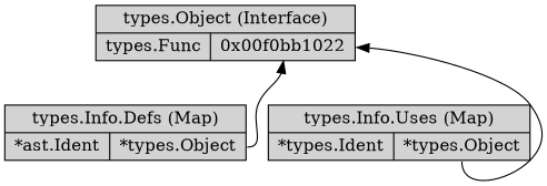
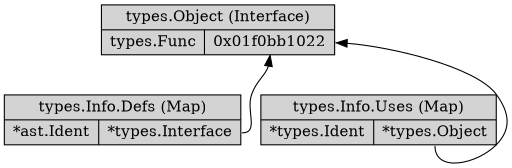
  digraph {
    rankdir=BT
    node [fillcolor=lightgrey shape=record style=filled]
    edge [tailport=f2]
-   n1 [label="{<f0>types.Object (Interface)|{<f1>types.Func|<f2>0x00f0bb1022}}"]
-   n2 [label="{<f0>types.Info.Defs (Map)|{<f1> *ast.Ident|<f2> *types.Object}}"]
+   n1 [label="{<f0>types.Object (Interface)|{<f1>types.Func|<f2>0x01f0bb1022}}"]
+   n2 [label="{<f0>types.Info.Defs (Map)|{<f1> *ast.Ident|<f2> *types.Interface}}"]
    n3 [label="{<f0>types.Info.Uses (Map)|{<f1> *types.Ident|<f2> *types.Object}}"]
    n2 -> n1 [headport="f2:s"]
    n3 -> n1 [headport="f2:e"]
  }
